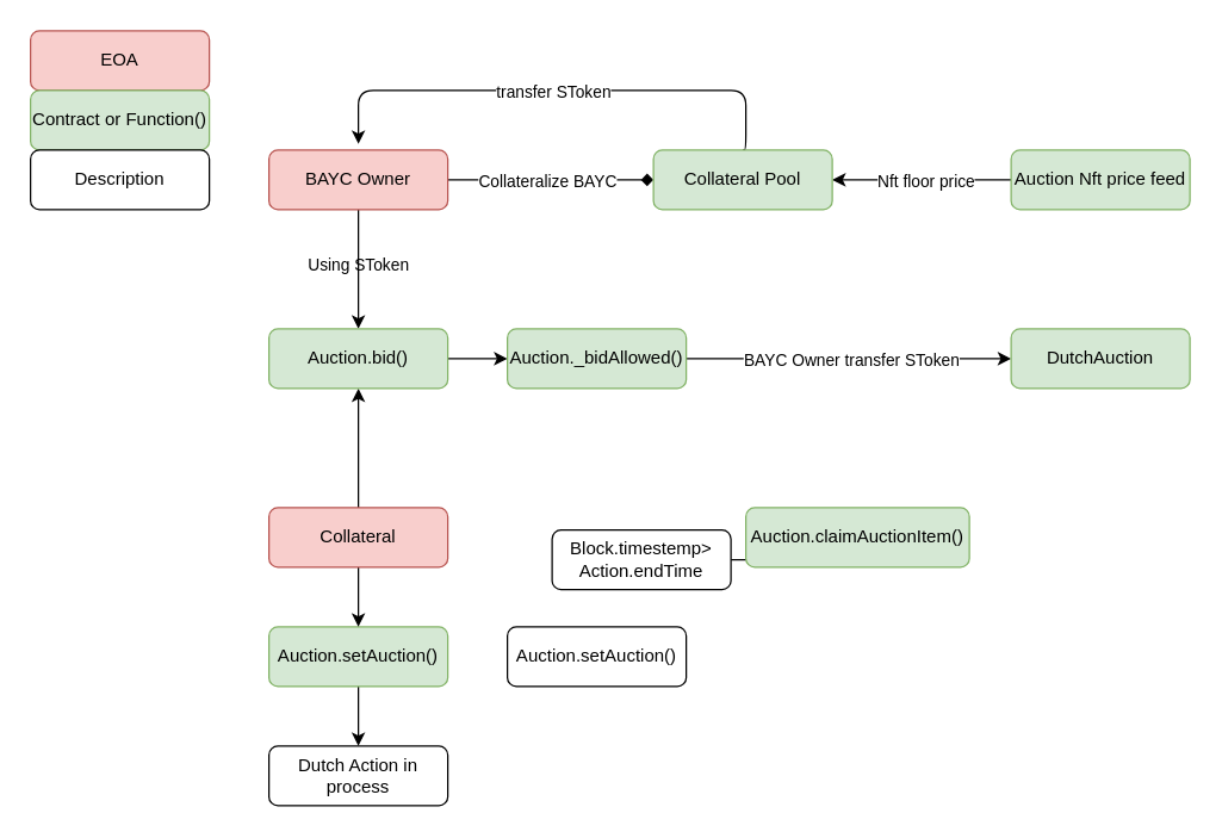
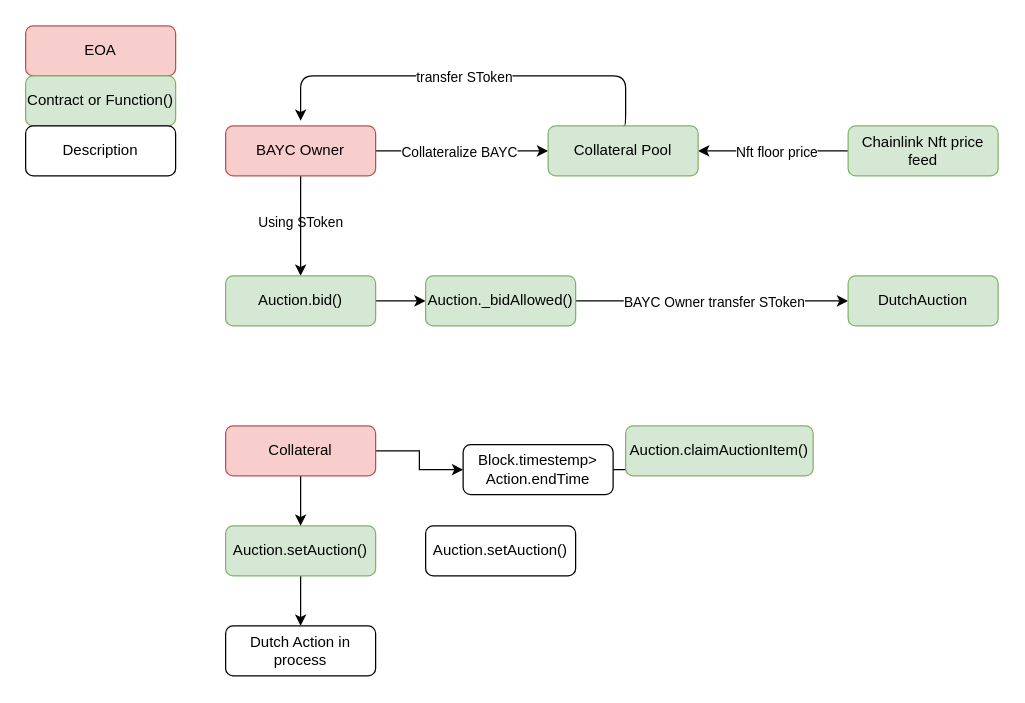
  <mxCell id="0" />
  <mxCell id="1" parent="0" />
- <mxCell id="2" value="" style="edgeStyle=orthogonalEdgeStyle;rounded=1;orthogonalLoop=1;jettySize=auto;html=1;entryX=0;entryY=0.5;entryDx=0;entryDy=0;labelBackgroundColor=none;fontColor=default;endArrow=diamond;" edge="1" parent="1" source="6" target="11"><mxGeometry relative="1" as="geometry"><mxPoint x="340" y="120" as="targetPoint" /><Array as="points"><mxPoint x="390" y="120" /><mxPoint x="390" y="120" /></Array></mxGeometry></mxCell>
+ <mxCell id="2" value="" style="edgeStyle=orthogonalEdgeStyle;rounded=1;orthogonalLoop=1;jettySize=auto;html=1;entryX=0;entryY=0.5;entryDx=0;entryDy=0;labelBackgroundColor=none;fontColor=default;" edge="1" parent="1" source="6" target="11"><mxGeometry relative="1" as="geometry"><mxPoint x="340" y="120" as="targetPoint" /><Array as="points"><mxPoint x="390" y="120" /><mxPoint x="390" y="120" /></Array></mxGeometry></mxCell>
  <mxCell id="3" value="Collateralize&amp;nbsp;BAYC" style="edgeLabel;html=1;align=center;verticalAlign=middle;resizable=0;points=[];" vertex="1" connectable="0" parent="2"><mxGeometry x="-0.041" relative="1" as="geometry"><mxPoint as="offset" /></mxGeometry></mxCell>
  <mxCell id="4" style="edgeStyle=orthogonalEdgeStyle;rounded=1;orthogonalLoop=1;jettySize=auto;html=1;entryX=0.5;entryY=0;entryDx=0;entryDy=0;labelBackgroundColor=none;fontColor=default;" edge="1" parent="1" source="6" target="19"><mxGeometry relative="1" as="geometry"><mxPoint x="240" y="180" as="targetPoint" /></mxGeometry></mxCell>
  <mxCell id="5" value="Using SToken" style="edgeLabel;html=1;align=center;verticalAlign=middle;resizable=0;points=[];labelBackgroundColor=none;rounded=1;" vertex="1" connectable="0" parent="4"><mxGeometry x="-0.098" y="-1" relative="1" as="geometry"><mxPoint as="offset" /></mxGeometry></mxCell>
  <mxCell id="6" value="BAYC Owner" style="rounded=1;whiteSpace=wrap;html=1;fontSize=12;glass=0;strokeWidth=1;shadow=0;labelBackgroundColor=none;fillColor=#f8cecc;strokeColor=#b85450;" vertex="1" parent="1"><mxGeometry x="180" y="100" width="120" height="40" as="geometry" /></mxCell>
  <mxCell id="7" style="edgeStyle=orthogonalEdgeStyle;rounded=1;orthogonalLoop=1;jettySize=auto;html=1;entryX=0.516;entryY=-0.103;entryDx=0;entryDy=0;entryPerimeter=0;labelBackgroundColor=none;fontColor=default;exitX=0.5;exitY=0;exitDx=0;exitDy=0;" edge="1" parent="1" source="11"><mxGeometry relative="1" as="geometry"><mxPoint x="240" y="95.88" as="targetPoint" /><mxPoint x="468.11" y="100" as="sourcePoint" /><Array as="points"><mxPoint x="500" y="100" /><mxPoint x="500" y="60" /><mxPoint x="240" y="60" /></Array></mxGeometry></mxCell>
  <mxCell id="8" value="transfer SToken" style="edgeLabel;html=1;align=center;verticalAlign=middle;resizable=0;points=[];" vertex="1" connectable="0" parent="7"><mxGeometry x="0.041" y="2" relative="1" as="geometry"><mxPoint x="4" y="-2" as="offset" /></mxGeometry></mxCell>
  <mxCell id="9" style="edgeStyle=orthogonalEdgeStyle;rounded=1;orthogonalLoop=1;jettySize=auto;html=1;entryX=1;entryY=0.5;entryDx=0;entryDy=0;exitX=0;exitY=0.5;exitDx=0;exitDy=0;labelBackgroundColor=none;fontColor=default;" edge="1" parent="1" source="12" target="11"><mxGeometry relative="1" as="geometry"><mxPoint x="678" y="60" as="targetPoint" /><mxPoint x="538" y="50" as="sourcePoint" /></mxGeometry></mxCell>
  <mxCell id="10" value="Nft floor price" style="edgeLabel;html=1;align=center;verticalAlign=middle;resizable=0;points=[];" vertex="1" connectable="0" parent="9"><mxGeometry x="-0.182" y="-3" relative="1" as="geometry"><mxPoint x="-9" y="3" as="offset" /></mxGeometry></mxCell>
  <mxCell id="11" value="Collateral Pool" style="rounded=1;whiteSpace=wrap;html=1;fontSize=12;glass=0;strokeWidth=1;shadow=0;labelBackgroundColor=none;fillColor=#d5e8d4;strokeColor=#82b366;" vertex="1" parent="1"><mxGeometry x="438" y="100" width="120" height="40" as="geometry" /></mxCell>
- <mxCell id="12" value="Auction Nft price feed" style="rounded=1;whiteSpace=wrap;html=1;fontSize=12;glass=0;strokeWidth=1;shadow=0;labelBackgroundColor=none;fillColor=#d5e8d4;strokeColor=#82b366;" vertex="1" parent="1"><mxGeometry x="678" y="100" width="120" height="40" as="geometry" /></mxCell>
+ <mxCell id="12" value="Chainlink Nft price feed" style="rounded=1;whiteSpace=wrap;html=1;fontSize=12;glass=0;strokeWidth=1;shadow=0;labelBackgroundColor=none;fillColor=#d5e8d4;strokeColor=#82b366;" vertex="1" parent="1"><mxGeometry x="678" y="100" width="120" height="40" as="geometry" /></mxCell>
  <mxCell id="13" style="edgeStyle=orthogonalEdgeStyle;rounded=0;orthogonalLoop=1;jettySize=auto;html=1;entryX=0.5;entryY=0;entryDx=0;entryDy=0;labelBackgroundColor=none;fontColor=default;" edge="1" parent="1" source="14" target="20"><mxGeometry relative="1" as="geometry" /></mxCell>
  <mxCell id="14" value="Auction.setAuction()" style="rounded=1;whiteSpace=wrap;html=1;fontSize=12;glass=0;strokeWidth=1;shadow=0;labelBackgroundColor=none;fillColor=#d5e8d4;strokeColor=#82b366;" vertex="1" parent="1"><mxGeometry x="180" y="420" width="120" height="40" as="geometry" /></mxCell>
  <mxCell id="15" style="edgeStyle=orthogonalEdgeStyle;rounded=0;orthogonalLoop=1;jettySize=auto;html=1;entryX=0.5;entryY=0;entryDx=0;entryDy=0;labelBackgroundColor=none;fontColor=default;" edge="1" parent="1" source="17" target="14"><mxGeometry relative="1" as="geometry" /></mxCell>
- <mxCell id="16" style="edgeStyle=orthogonalEdgeStyle;rounded=0;orthogonalLoop=1;jettySize=auto;html=1;" edge="1" parent="1" source="17" target="19"><mxGeometry relative="1" as="geometry" /></mxCell>
+ <mxCell id="16" style="edgeStyle=orthogonalEdgeStyle;rounded=0;orthogonalLoop=1;jettySize=auto;html=1;entryX=0;entryY=0.5;entryDx=0;entryDy=0;" edge="1" parent="1" source="17" target="30"><mxGeometry relative="1" as="geometry" /></mxCell>
  <mxCell id="17" value="Collateral" style="rounded=1;whiteSpace=wrap;html=1;fontSize=12;glass=0;strokeWidth=1;shadow=0;labelBackgroundColor=none;fillColor=#f8cecc;strokeColor=#b85450;" vertex="1" parent="1"><mxGeometry x="180" y="340" width="120" height="40" as="geometry" /></mxCell>
  <mxCell id="18" value="" style="edgeStyle=orthogonalEdgeStyle;rounded=0;orthogonalLoop=1;jettySize=auto;html=1;labelBackgroundColor=none;fontColor=default;" edge="1" parent="1" source="19" target="26"><mxGeometry relative="1" as="geometry" /></mxCell>
  <mxCell id="19" value="Auction.bid()" style="rounded=1;whiteSpace=wrap;html=1;fontSize=12;glass=0;strokeWidth=1;shadow=0;labelBackgroundColor=none;fillColor=#d5e8d4;strokeColor=#82b366;" vertex="1" parent="1"><mxGeometry x="180" y="220" width="120" height="40" as="geometry" /></mxCell>
  <mxCell id="20" value="Dutch Action in process" style="rounded=1;whiteSpace=wrap;html=1;fontSize=12;glass=0;strokeWidth=1;shadow=0;labelBackgroundColor=none;" vertex="1" parent="1"><mxGeometry x="180" y="500" width="120" height="40" as="geometry" /></mxCell>
  <mxCell id="21" value="EOA" style="rounded=1;whiteSpace=wrap;html=1;fontSize=12;glass=0;strokeWidth=1;shadow=0;labelBackgroundColor=none;fillColor=#f8cecc;strokeColor=#b85450;" vertex="1" parent="1"><mxGeometry width="120" height="40" as="geometry" x="20" y="20" /></mxCell>
  <mxCell id="22" value="Contract or Function()" style="rounded=1;whiteSpace=wrap;html=1;fontSize=12;glass=0;strokeWidth=1;shadow=0;labelBackgroundColor=none;fillColor=#d5e8d4;strokeColor=#82b366;" vertex="1" parent="1"><mxGeometry y="60" width="120" height="40" as="geometry" x="20" /></mxCell>
  <mxCell id="23" value="Description" style="rounded=1;whiteSpace=wrap;html=1;fontSize=12;glass=0;strokeWidth=1;shadow=0;labelBackgroundColor=none;" vertex="1" parent="1"><mxGeometry y="100" width="120" height="40" as="geometry" x="20" /></mxCell>
  <mxCell id="24" style="edgeStyle=orthogonalEdgeStyle;rounded=0;orthogonalLoop=1;jettySize=auto;html=1;entryX=0;entryY=0.5;entryDx=0;entryDy=0;labelBackgroundColor=none;fontColor=default;" edge="1" parent="1" source="26" target="27"><mxGeometry relative="1" as="geometry" /></mxCell>
  <mxCell id="25" value="BAYC Owner transfer SToken" style="edgeLabel;html=1;align=center;verticalAlign=middle;resizable=0;points=[];" vertex="1" connectable="0" parent="24"><mxGeometry x="0.67" y="-2" relative="1" as="geometry"><mxPoint x="-72" y="-2" as="offset" /></mxGeometry></mxCell>
  <mxCell id="26" value="Auction._bidAllowed()" style="rounded=1;whiteSpace=wrap;html=1;fontSize=12;glass=0;strokeWidth=1;shadow=0;labelBackgroundColor=none;fillColor=#d5e8d4;strokeColor=#82b366;" vertex="1" parent="1"><mxGeometry x="340" y="220" width="120" height="40" as="geometry" /></mxCell>
  <mxCell id="27" value="DutchAuction" style="rounded=1;whiteSpace=wrap;html=1;fontSize=12;glass=0;strokeWidth=1;shadow=0;labelBackgroundColor=none;fillColor=#d5e8d4;strokeColor=#82b366;" vertex="1" parent="1"><mxGeometry x="678" y="220" width="120" height="40" as="geometry" /></mxCell>
  <mxCell id="28" value="Auction.setAuction()" style="rounded=1;whiteSpace=wrap;html=1;fontSize=12;glass=0;strokeWidth=1;shadow=0;labelBackgroundColor=none;" vertex="1" parent="1"><mxGeometry x="340" y="420" width="120" height="40" as="geometry" /></mxCell>
  <mxCell id="29" style="edgeStyle=orthogonalEdgeStyle;rounded=0;orthogonalLoop=1;jettySize=auto;html=1;" edge="1" parent="1" source="30"><mxGeometry relative="1" as="geometry"><mxPoint x="500" y="360" as="targetPoint" /></mxGeometry></mxCell>
  <mxCell id="30" value="Block.timestemp&amp;gt;&lt;br&gt;Action.endTime" style="rounded=1;whiteSpace=wrap;html=1;fontSize=12;glass=0;strokeWidth=1;shadow=0;labelBackgroundColor=none;" vertex="1" parent="1"><mxGeometry x="370" y="355" width="120" height="40" as="geometry" /></mxCell>
  <mxCell id="31" value="Auction.claimAuctionItem()" style="rounded=1;whiteSpace=wrap;html=1;fontSize=12;glass=0;strokeWidth=1;shadow=0;labelBackgroundColor=none;fillColor=#d5e8d4;strokeColor=#82b366;" vertex="1" parent="1"><mxGeometry x="500" y="340" width="150" height="40" as="geometry" /></mxCell>
